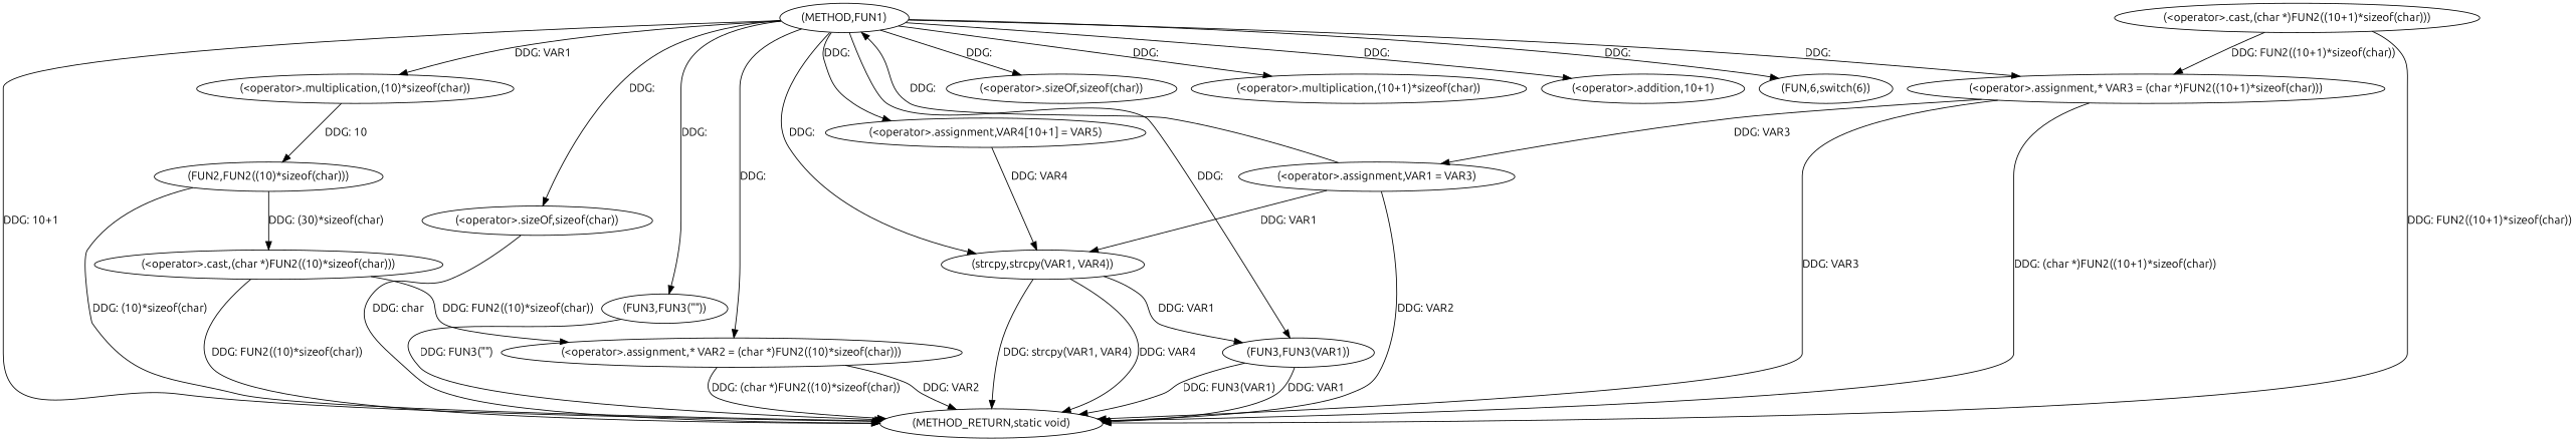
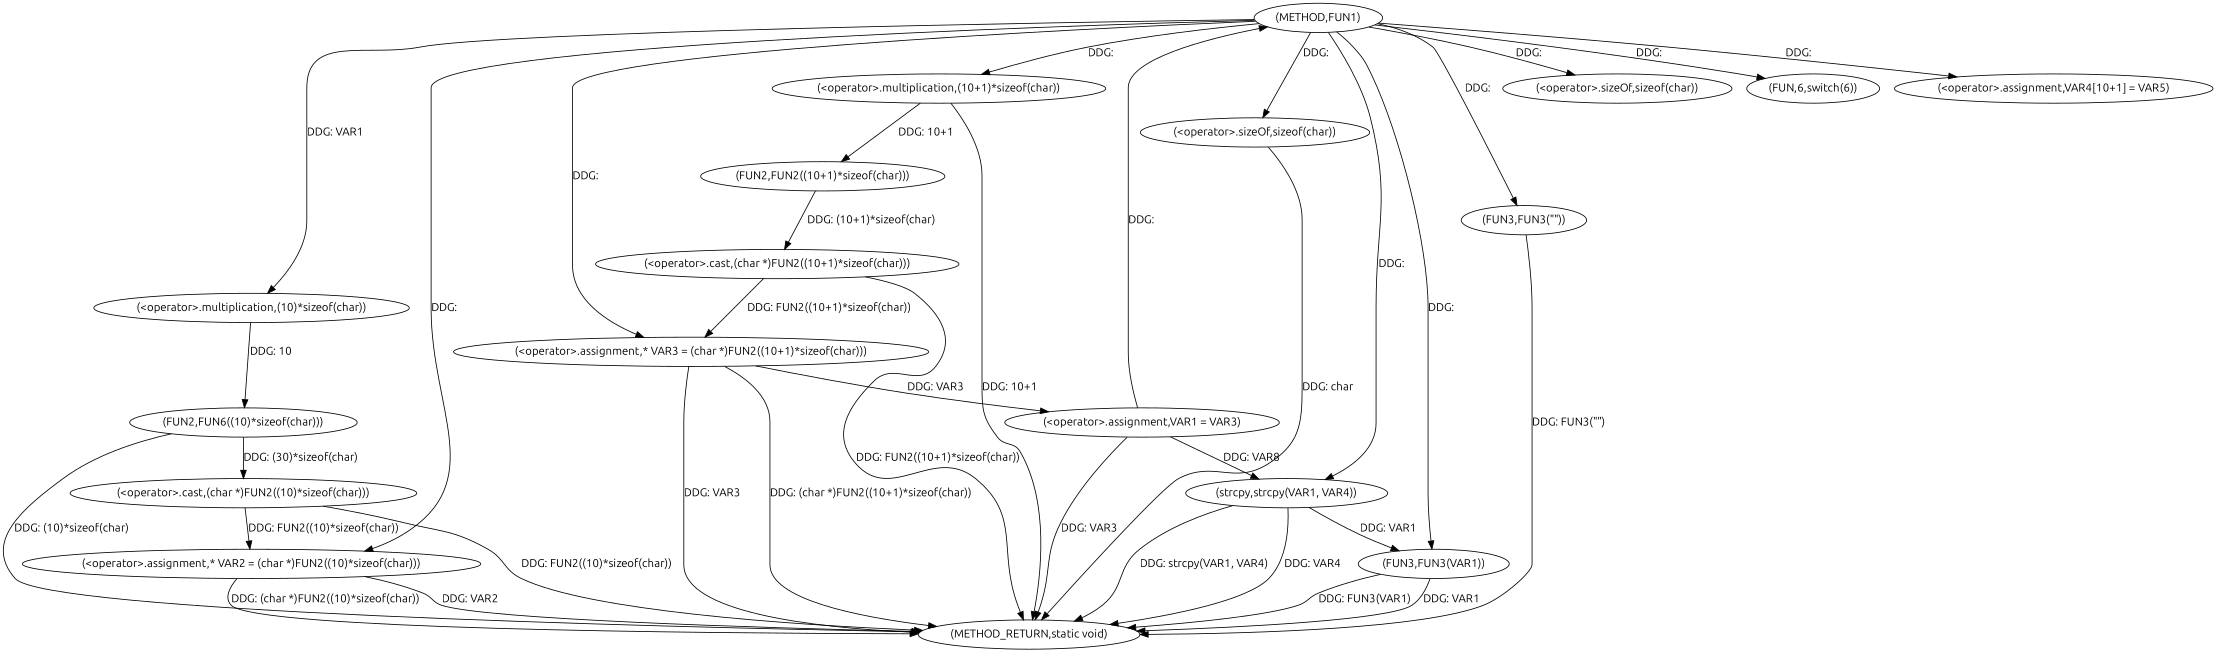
  digraph {
    fontname=Ubuntu
    node [fontname=Ubuntu]
    edge [fontname=Ubuntu]
    n1 [label="(METHOD,FUN1)"]
    n2 [label="(<operator>.assignment,* VAR2 = (char *)FUN2((10)*sizeof(char)))"]
    n3 [label="(<operator>.multiplication,(10)*sizeof(char))"]
    n4 [label="(<operator>.sizeOf,sizeof(char))"]
    n5 [label="(<operator>.assignment,* VAR3 = (char *)FUN2((10+1)*sizeof(char)))"]
    n6 [label="(<operator>.multiplication,(10+1)*sizeof(char))"]
-   n7 [label="(<operator>.addition,10+1)"]
    n8 [label="(<operator>.sizeOf,sizeof(char))"]
    n9 [label="(FUN,6,switch(6))"]
    n10 [label="(FUN3,FUN3(\"\"))"]
    n11 [label="(<operator>.assignment,VAR4[10+1] = VAR5)"]
    n12 [label="(strcpy,strcpy(VAR1, VAR4))"]
    n13 [label="(FUN3,FUN3(VAR1))"]
    n14 [label="(METHOD_RETURN,static void)"]
-   n15 [label="(FUN2,FUN2((10)*sizeof(char)))"]
+   n15 [label="(FUN2,FUN6((10)*sizeof(char)))"]
    n16 [label="(<operator>.assignment,VAR1 = VAR3)"]
+   n17 [label="(FUN2,FUN2((10+1)*sizeof(char)))"]
    n18 [label="(<operator>.cast,(char *)FUN2((10)*sizeof(char)))"]
    n19 [label="(<operator>.cast,(char *)FUN2((10+1)*sizeof(char)))"]
    n1 -> n2 [label="DDG: "]
    n1 -> n3 [label="DDG: VAR1"]
    n1 -> n4 [label="DDG: "]
    n1 -> n5 [label="DDG: "]
    n1 -> n6 [label="DDG: "]
-   n1 -> n7 [label="DDG: "]
    n1 -> n8 [label="DDG: "]
    n1 -> n9 [label="DDG: "]
    n1 -> n10 [label="DDG: "]
    n1 -> n11 [label="DDG: "]
    n1 -> n12 [label="DDG: "]
    n1 -> n13 [label="DDG: "]
    n2 -> n14 [label="DDG: VAR2"]
    n2 -> n14 [label="DDG: (char *)FUN2((10)*sizeof(char))"]
    n3 -> n15 [label="DDG: 10"]
    n5 -> n14 [label="DDG: VAR3"]
    n5 -> n14 [label="DDG: (char *)FUN2((10+1)*sizeof(char))"]
    n5 -> n16 [label="DDG: VAR3"]
-   n1 -> n14 [label="DDG: 10+1"]
+   n6 -> n14 [label="DDG: 10+1"]
+   n6 -> n17 [label="DDG: 10+1"]
    n8 -> n14 [label="DDG: char"]
    n10 -> n14 [label="DDG: FUN3(\"\")"]
-   n11 -> n12 [label="DDG: VAR4"]
    n12 -> n13 [label="DDG: VAR1"]
    n12 -> n14 [label="DDG: strcpy(VAR1, VAR4)"]
    n12 -> n14 [label="DDG: VAR4"]
    n13 -> n14 [label="DDG: FUN3(VAR1)"]
    n13 -> n14 [label="DDG: VAR1"]
    n15 -> n14 [label="DDG: (10)*sizeof(char)"]
    n15 -> n18 [label="DDG: (30)*sizeof(char)"]
    n16 -> n1 [label="DDG: "]
-   n16 -> n12 [label="DDG: VAR1"]
-   n16 -> n14 [label="DDG: VAR2"]
+   n16 -> n12 [label="DDG: VAR8"]
+   n16 -> n14 [label="DDG: VAR3"]
+   n17 -> n19 [label="DDG: (10+1)*sizeof(char)"]
    n18 -> n2 [label="DDG: FUN2((10)*sizeof(char))"]
    n18 -> n14 [label="DDG: FUN2((10)*sizeof(char))"]
    n19 -> n5 [label="DDG: FUN2((10+1)*sizeof(char))"]
    n19 -> n14 [label="DDG: FUN2((10+1)*sizeof(char))"]
  }
